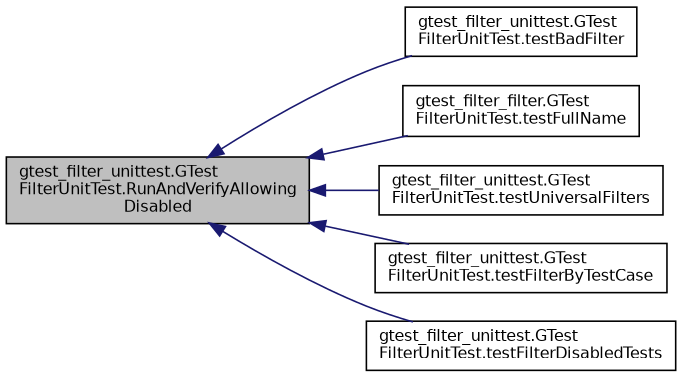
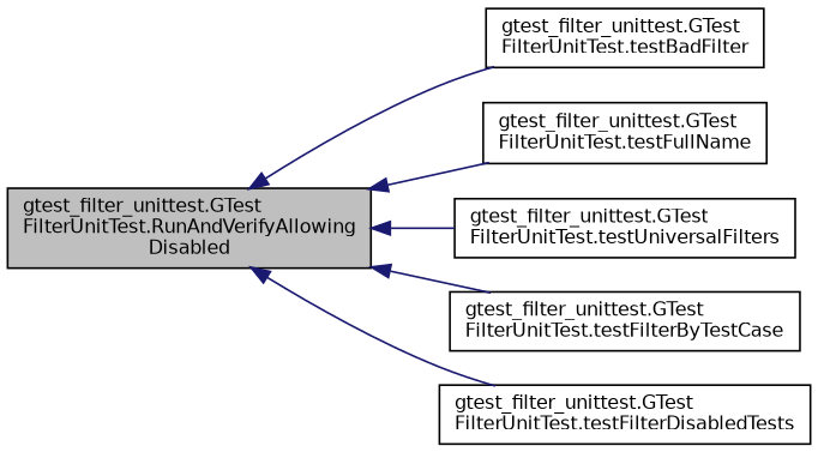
  digraph {
    rankdir=LR
    node [color=black fillcolor=white fontname=Helvetica fontsize=10 shape=record style=filled]
    edge [color=midnightblue dir=back fontname=Helvetica fontsize=10 labelfontname=Helvetica labelfontsize=10 style=solid]
    n1 [fillcolor=grey75 fontcolor=black height=0.2 label="gtest_filter_unittest.GTest\lFilterUnitTest.RunAndVerifyAllowing\lDisabled" width=0.4]
    n2 [height=0.2 label="gtest_filter_unittest.GTest\lFilterUnitTest.testBadFilter" width=0.4]
-   n3 [height=0.2 label="gtest_filter_filter.GTest\lFilterUnitTest.testFullName" width=0.4]
+   n3 [height=0.2 label="gtest_filter_unittest.GTest\lFilterUnitTest.testFullName" width=0.4]
    n4 [height=0.2 label="gtest_filter_unittest.GTest\lFilterUnitTest.testUniversalFilters" width=0.4]
    n5 [height=0.2 label="gtest_filter_unittest.GTest\lFilterUnitTest.testFilterByTestCase" width=0.4]
    n6 [height=0.2 label="gtest_filter_unittest.GTest\lFilterUnitTest.testFilterDisabledTests" width=0.4]
    n1 -> n2
    n1 -> n3
    n1 -> n4
    n1 -> n5
    n1 -> n6
  }
